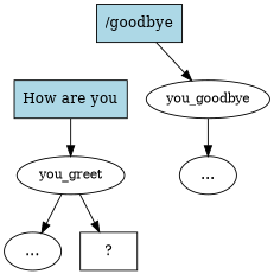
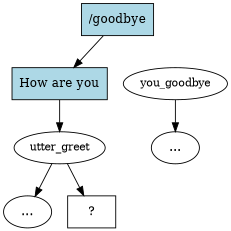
  digraph {
    fontname="DejaVu Serif"
    node [fontname="DejaVu Serif"]
    edge [fontname="DejaVu Serif"]
    n1 [fillcolor=lightblue label="How\ are\ you" shape=rect style=filled]
-   n2 [fontsize=12 label=you_greet]
+   n2 [fontsize=12 label=utter_greet]
    n3 [fillcolor=lightblue label="\/goodbye" shape=rect style=filled]
    n4 [fontsize=12 label=you_goodbye]
    n5 [label="..."]
    n6 [label="  ?  " shape=rect]
    n7 [label="..."]
    n1 -> n2
    n2 -> n5
    n2 -> n6
-   n3 -> n4
+   n3 -> n1
    n4 -> n7
  }
